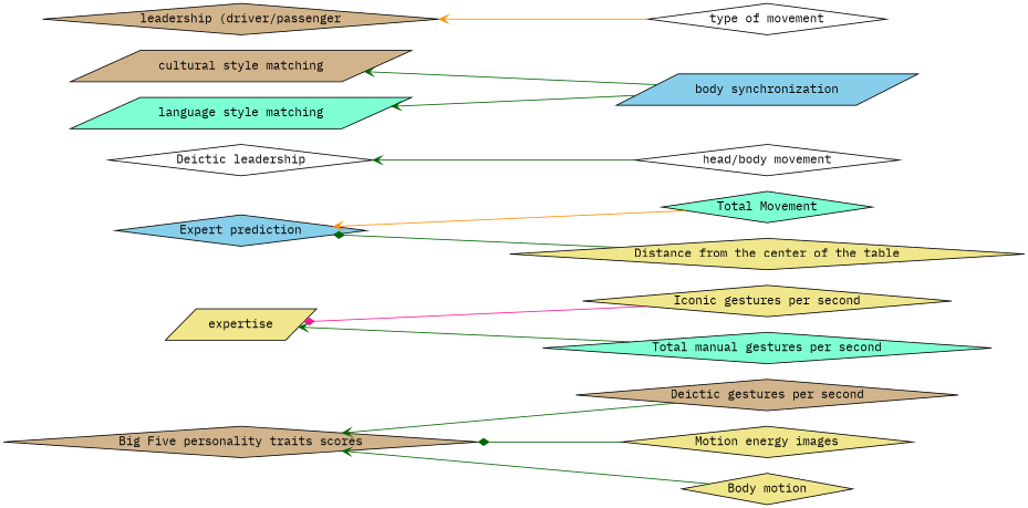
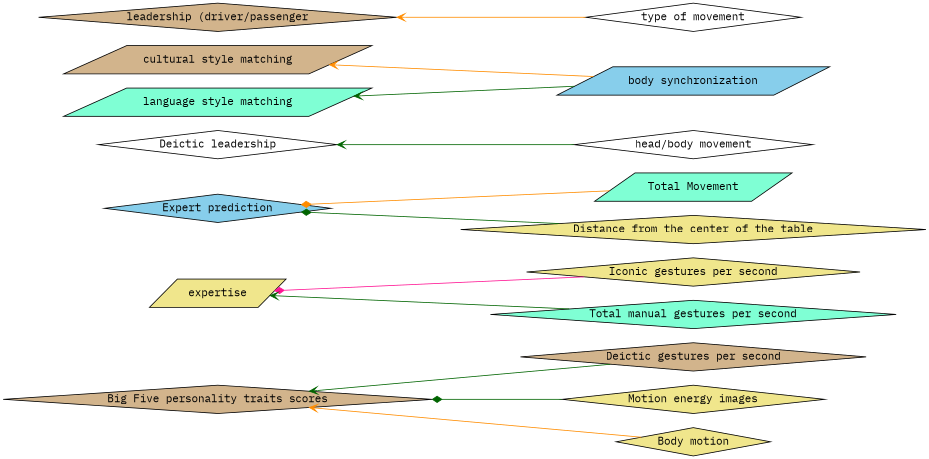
  digraph {
    fontname="IBM Plex Mono"
    rankdir=RL
    splines=true
    node [fillcolor=khaki fontname="IBM Plex Mono" shape=diamond style=filled]
    edge [arrowhead=vee color=darkgreen fontname="IBM Plex Mono"]
    "Deictic gestures per second" [fillcolor=tan]
    "Iconic gestures per second"
    "Motion energy images"
    "Body motion"
-   "Total Movement" [fillcolor=aquamarine]
+   "Total Movement" [fillcolor=aquamarine shape=parallelogram]
    "head/body movement" [fillcolor=white]
    "Total manual gestures per second" [fillcolor=aquamarine]
    "body synchronization" [fillcolor=skyblue shape=parallelogram]
    "type of movement" [fillcolor=white]
    "Distance from the center of the table"
    expertise [shape=parallelogram]
    "Expert prediction" [fillcolor=skyblue]
    "leadership (driver/passenger" [fillcolor=tan]
    "cultural style matching" [fillcolor=tan shape=parallelogram]
    "language style matching" [fillcolor=aquamarine shape=parallelogram]
    "Big Five personality traits scores" [fillcolor=tan]
    n17 [fillcolor=white label="Deictic leadership"]
    subgraph sub_1 {
      rank=same
      "Deictic gestures per second"
      "Iconic gestures per second"
      "Motion energy images"
      "Body motion"
      "Total Movement"
      "head/body movement"
      "Total manual gestures per second"
      "body synchronization"
      "type of movement"
      "Distance from the center of the table"
    }
    subgraph sub_2 {
      rank=same
      expertise
      "Expert prediction"
      "leadership (driver/passenger"
      "cultural style matching"
      "language style matching"
      "Big Five personality traits scores"
      n17
    }
    "Deictic gestures per second" -> "Big Five personality traits scores"
    "Iconic gestures per second" -> expertise [arrowhead=diamond color=deeppink]
    "Motion energy images" -> "Big Five personality traits scores" [arrowhead=diamond]
-   "Body motion" -> "Big Five personality traits scores"
-   "Total Movement" -> "Expert prediction" [color=darkorange]
+   "Body motion" -> "Big Five personality traits scores" [color=darkorange]
+   "Total Movement" -> "Expert prediction" [arrowhead=diamond color=darkorange]
    "head/body movement" -> n17
    "Total manual gestures per second" -> expertise
-   "body synchronization" -> "cultural style matching"
+   "body synchronization" -> "cultural style matching" [color=darkorange]
    "body synchronization" -> "language style matching"
    "type of movement" -> "leadership (driver/passenger" [color=darkorange]
    "Distance from the center of the table" -> "Expert prediction" [arrowhead=diamond]
  }
